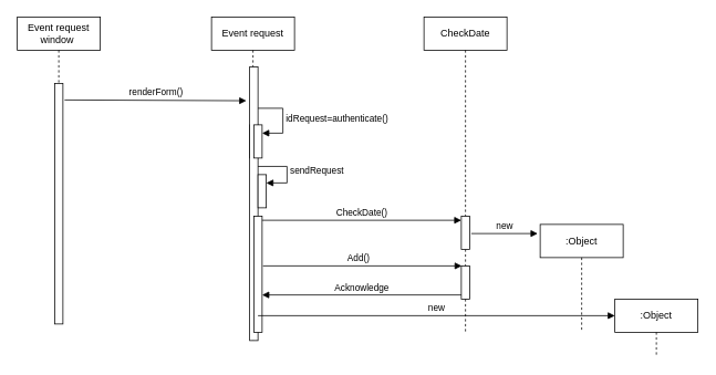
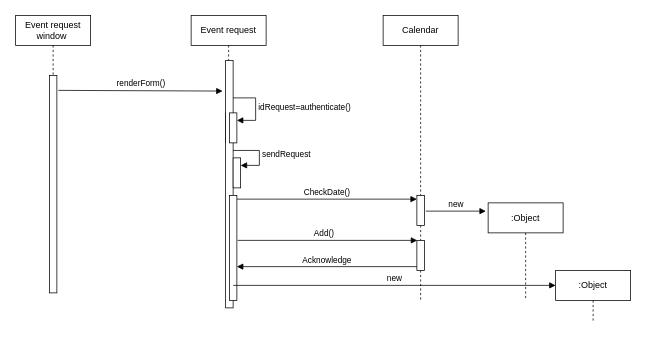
  <mxCell id="0" />
  <mxCell id="1" parent="0" />
  <mxCell id="2" value="Event request window&amp;nbsp;" style="shape=umlLifeline;perimeter=lifelinePerimeter;whiteSpace=wrap;html=1;container=1;dropTarget=0;collapsible=0;recursiveResize=0;outlineConnect=0;portConstraint=eastwest;newEdgeStyle={&quot;curved&quot;:0,&quot;rounded&quot;:0};" vertex="1" parent="1"><mxGeometry y="20" width="100" height="370" as="geometry" x="20" /></mxCell>
  <mxCell id="3" value="" style="html=1;points=[[0,0,0,0,5],[0,1,0,0,-5],[1,0,0,0,5],[1,1,0,0,-5]];perimeter=orthogonalPerimeter;outlineConnect=0;targetShapes=umlLifeline;portConstraint=eastwest;newEdgeStyle={&quot;curved&quot;:0,&quot;rounded&quot;:0};" vertex="1" parent="2"><mxGeometry x="45" y="80" width="10" height="290" as="geometry" /></mxCell>
  <mxCell id="4" value="Event request" style="shape=umlLifeline;perimeter=lifelinePerimeter;whiteSpace=wrap;html=1;container=1;dropTarget=0;collapsible=0;recursiveResize=0;outlineConnect=0;portConstraint=eastwest;newEdgeStyle={&quot;curved&quot;:0,&quot;rounded&quot;:0};" vertex="1" parent="1"><mxGeometry x="254" y="20" width="100" height="390" as="geometry" /></mxCell>
  <mxCell id="5" value="" style="html=1;points=[[0,0,0,0,5],[0,1,0,0,-5],[1,0,0,0,5],[1,1,0,0,-5]];perimeter=orthogonalPerimeter;outlineConnect=0;targetShapes=umlLifeline;portConstraint=eastwest;newEdgeStyle={&quot;curved&quot;:0,&quot;rounded&quot;:0};" vertex="1" parent="4"><mxGeometry x="46" y="130" width="10" height="40" as="geometry" /></mxCell>
  <mxCell id="6" value="" style="html=1;points=[[0,0,0,0,5],[0,1,0,0,-5],[1,0,0,0,5],[1,1,0,0,-5]];perimeter=orthogonalPerimeter;outlineConnect=0;targetShapes=umlLifeline;portConstraint=eastwest;newEdgeStyle={&quot;curved&quot;:0,&quot;rounded&quot;:0};" vertex="1" parent="4"><mxGeometry x="46" y="60" width="10" height="330" as="geometry" /></mxCell>
  <mxCell id="7" value="" style="html=1;points=[[0,0,0,0,5],[0,1,0,0,-5],[1,0,0,0,5],[1,1,0,0,-5]];perimeter=orthogonalPerimeter;outlineConnect=0;targetShapes=umlLifeline;portConstraint=eastwest;newEdgeStyle={&quot;curved&quot;:0,&quot;rounded&quot;:0};" vertex="1" parent="4"><mxGeometry x="51" y="130" width="10" height="40" as="geometry" /></mxCell>
  <mxCell id="8" value="idRequest=authenticate()" style="html=1;align=left;spacingLeft=2;endArrow=block;rounded=0;edgeStyle=orthogonalEdgeStyle;curved=0;rounded=0;" edge="1" target="7" parent="4"><mxGeometry relative="1" as="geometry"><mxPoint x="56" y="110" as="sourcePoint" /><Array as="points"><mxPoint x="86" y="140" /></Array></mxGeometry></mxCell>
  <mxCell id="9" value="" style="html=1;points=[[0,0,0,0,5],[0,1,0,0,-5],[1,0,0,0,5],[1,1,0,0,-5]];perimeter=orthogonalPerimeter;outlineConnect=0;targetShapes=umlLifeline;portConstraint=eastwest;newEdgeStyle={&quot;curved&quot;:0,&quot;rounded&quot;:0};" vertex="1" parent="4"><mxGeometry x="51" y="240" width="10" height="140" as="geometry" /></mxCell>
  <mxCell id="10" value="" style="html=1;points=[[0,0,0,0,5],[0,1,0,0,-5],[1,0,0,0,5],[1,1,0,0,-5]];perimeter=orthogonalPerimeter;outlineConnect=0;targetShapes=umlLifeline;portConstraint=eastwest;newEdgeStyle={&quot;curved&quot;:0,&quot;rounded&quot;:0};" vertex="1" parent="4"><mxGeometry x="56" y="190" width="10" height="40" as="geometry" /></mxCell>
  <mxCell id="11" value="sendRequest" style="html=1;align=left;spacingLeft=2;endArrow=block;rounded=0;edgeStyle=orthogonalEdgeStyle;curved=0;rounded=0;exitX=1;exitY=0.364;exitDx=0;exitDy=0;exitPerimeter=0;" edge="1" target="10" parent="4" source="6"><mxGeometry relative="1" as="geometry"><mxPoint x="61" y="170" as="sourcePoint" /><Array as="points"><mxPoint x="91" y="180" /><mxPoint x="91" y="200" /></Array></mxGeometry></mxCell>
- <mxCell id="12" value="CheckDate" style="shape=umlLifeline;perimeter=lifelinePerimeter;whiteSpace=wrap;html=1;container=1;dropTarget=0;collapsible=0;recursiveResize=0;outlineConnect=0;portConstraint=eastwest;newEdgeStyle={&quot;curved&quot;:0,&quot;rounded&quot;:0};" vertex="1" parent="1"><mxGeometry x="510" y="20" width="100" height="380" as="geometry" /></mxCell>
+ <mxCell id="12" value="Calendar" style="shape=umlLifeline;perimeter=lifelinePerimeter;whiteSpace=wrap;html=1;container=1;dropTarget=0;collapsible=0;recursiveResize=0;outlineConnect=0;portConstraint=eastwest;newEdgeStyle={&quot;curved&quot;:0,&quot;rounded&quot;:0};" vertex="1" parent="1"><mxGeometry x="510" y="20" width="100" height="380" as="geometry" /></mxCell>
  <mxCell id="13" value="" style="html=1;points=[[0,0,0,0,5],[0,1,0,0,-5],[1,0,0,0,5],[1,1,0,0,-5]];perimeter=orthogonalPerimeter;outlineConnect=0;targetShapes=umlLifeline;portConstraint=eastwest;newEdgeStyle={&quot;curved&quot;:0,&quot;rounded&quot;:0};" vertex="1" parent="12"><mxGeometry x="45" y="240" width="10" height="40" as="geometry" /></mxCell>
  <mxCell id="14" value="" style="html=1;points=[[0,0,0,0,5],[0,1,0,0,-5],[1,0,0,0,5],[1,1,0,0,-5]];perimeter=orthogonalPerimeter;outlineConnect=0;targetShapes=umlLifeline;portConstraint=eastwest;newEdgeStyle={&quot;curved&quot;:0,&quot;rounded&quot;:0};" vertex="1" parent="12"><mxGeometry x="45" y="300" width="10" height="40" as="geometry" /></mxCell>
  <mxCell id="15" value="renderForm()" style="html=1;verticalAlign=bottom;endArrow=block;curved=0;rounded=0;entryX=-0.4;entryY=0.124;entryDx=0;entryDy=0;entryPerimeter=0;" edge="1" parent="1" target="6"><mxGeometry width="80" relative="1" as="geometry"><mxPoint x="77" y="120" as="sourcePoint" /><mxPoint x="290.5" y="120" as="targetPoint" /></mxGeometry></mxCell>
  <mxCell id="16" value="CheckDate()" style="html=1;verticalAlign=bottom;endArrow=block;curved=0;rounded=0;entryX=0;entryY=0;entryDx=0;entryDy=5;entryPerimeter=0;" edge="1" parent="1" source="9" target="13"><mxGeometry width="80" relative="1" as="geometry"><mxPoint x="320" y="250" as="sourcePoint" /><mxPoint x="400" y="250" as="targetPoint" /></mxGeometry></mxCell>
  <mxCell id="17" value="" style="html=1;verticalAlign=bottom;endArrow=block;curved=0;rounded=0;" edge="1" parent="1"><mxGeometry width="80" relative="1" as="geometry"><mxPoint x="316" y="320" as="sourcePoint" /><mxPoint x="555.5" y="320" as="targetPoint" /></mxGeometry></mxCell>
  <mxCell id="18" value="Add()" style="edgeLabel;html=1;align=center;verticalAlign=middle;resizable=0;points=[];" vertex="1" connectable="0" parent="17"><mxGeometry x="0.069" y="4" relative="1" as="geometry"><mxPoint x="-14" y="-6" as="offset" /></mxGeometry></mxCell>
  <mxCell id="19" value="Acknowledge" style="html=1;verticalAlign=bottom;endArrow=block;curved=0;rounded=0;exitX=0;exitY=1;exitDx=0;exitDy=-5;exitPerimeter=0;" edge="1" parent="1" source="14" target="9"><mxGeometry width="80" relative="1" as="geometry"><mxPoint x="430" y="450" as="sourcePoint" /><mxPoint x="510" y="450" as="targetPoint" /></mxGeometry></mxCell>
  <mxCell id="20" value="new" style="html=1;verticalAlign=bottom;endArrow=block;curved=0;rounded=0;" edge="1" parent="1"><mxGeometry width="80" relative="1" as="geometry"><mxPoint x="567" y="281" as="sourcePoint" /><mxPoint x="647" y="281" as="targetPoint" /></mxGeometry></mxCell>
  <mxCell id="21" value=":Object" style="shape=umlLifeline;perimeter=lifelinePerimeter;whiteSpace=wrap;html=1;container=1;dropTarget=0;collapsible=0;recursiveResize=0;outlineConnect=0;portConstraint=eastwest;newEdgeStyle={&quot;curved&quot;:0,&quot;rounded&quot;:0};" vertex="1" parent="1"><mxGeometry x="650" y="270" width="100" height="130" as="geometry" /></mxCell>
  <mxCell id="22" value=":Object" style="shape=umlLifeline;perimeter=lifelinePerimeter;whiteSpace=wrap;html=1;container=1;dropTarget=0;collapsible=0;recursiveResize=0;outlineConnect=0;portConstraint=eastwest;newEdgeStyle={&quot;curved&quot;:0,&quot;rounded&quot;:0};" vertex="1" parent="1"><mxGeometry x="740" y="360" width="100" height="70" as="geometry" /></mxCell>
  <mxCell id="23" value="new" style="html=1;verticalAlign=bottom;endArrow=block;curved=0;rounded=0;" edge="1" parent="1"><mxGeometry width="80" relative="1" as="geometry"><mxPoint x="310" y="380" as="sourcePoint" /><mxPoint x="740" y="380" as="targetPoint" /></mxGeometry></mxCell>
